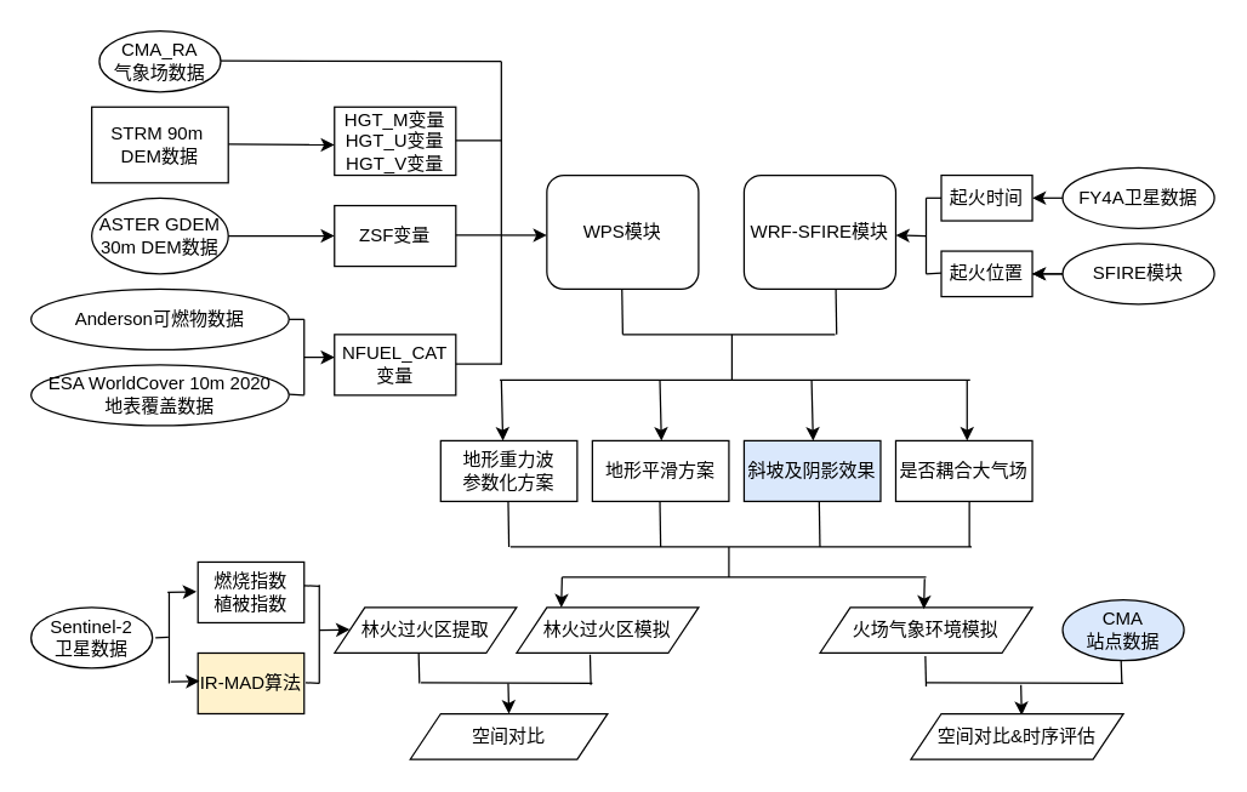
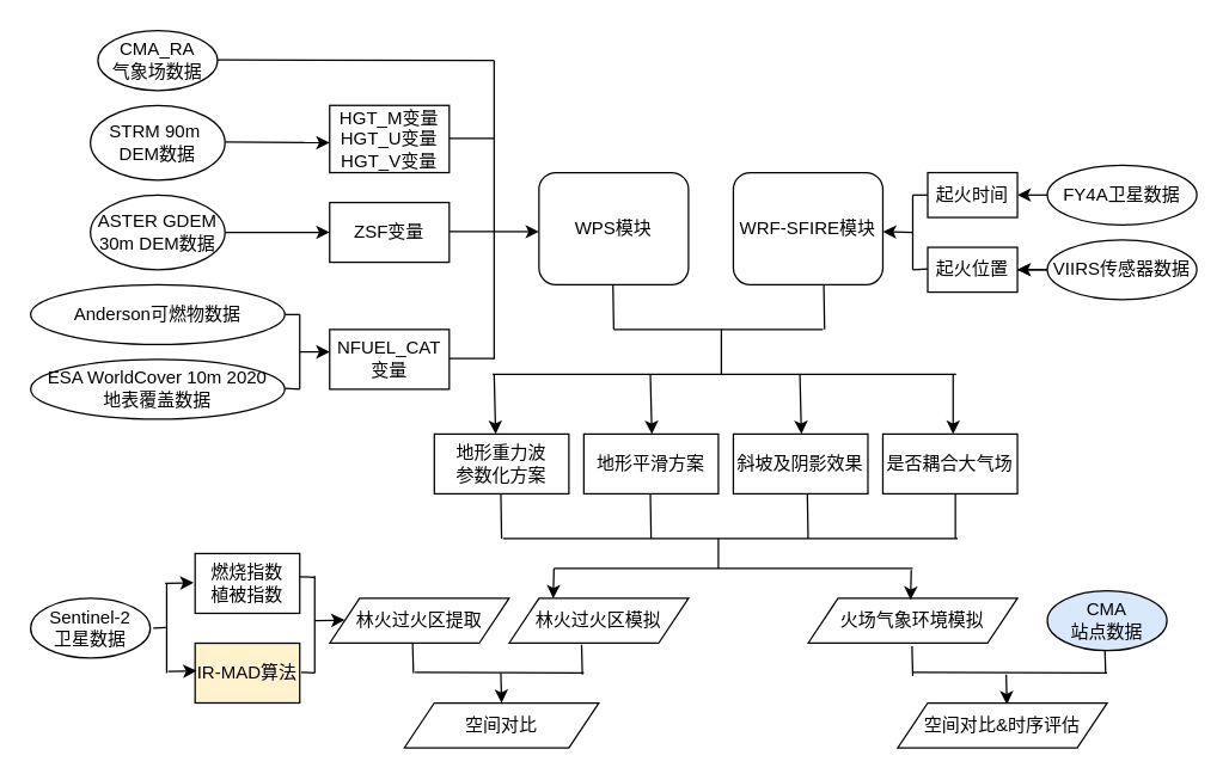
  <mxCell id="0" />
  <mxCell id="1" parent="0" />
  <mxCell id="2" value="CMA_RA&lt;br&gt;气象场数据" style="ellipse;whiteSpace=wrap;html=1;" parent="1" vertex="1"><mxGeometry x="65" y="20" width="80" height="40" as="geometry" /></mxCell>
- <mxCell id="3" value="STRM 90m&amp;nbsp; DEM数据" style="whiteSpace=wrap;html=1;rounded=0;" parent="1" vertex="1"><mxGeometry x="60" y="70" width="90" height="50" as="geometry" /></mxCell>
+ <mxCell id="3" value="STRM 90m&amp;nbsp; DEM数据" style="ellipse;whiteSpace=wrap;html=1;" parent="1" vertex="1"><mxGeometry x="60" y="70" width="90" height="50" as="geometry" /></mxCell>
  <mxCell id="4" value="ESA WorldCover 10m 2020&lt;br style=&quot;border-color: var(--border-color);&quot;&gt;地表覆盖数据" style="ellipse;whiteSpace=wrap;html=1;" parent="1" vertex="1"><mxGeometry x="20" y="240" width="170" height="40" as="geometry" /></mxCell>
  <mxCell id="5" value="Anderson可燃物数据" style="ellipse;whiteSpace=wrap;html=1;" parent="1" vertex="1"><mxGeometry x="20" y="190" width="170" height="40" as="geometry" /></mxCell>
  <mxCell id="6" value="ASTER GDEM 30m DEM数据" style="ellipse;whiteSpace=wrap;html=1;" parent="1" vertex="1"><mxGeometry x="60" y="130" width="90" height="50" as="geometry" /></mxCell>
  <mxCell id="7" value="HGT_M变量&lt;br&gt;HGT_U变量&lt;br&gt;HGT_V变量" style="rounded=0;whiteSpace=wrap;html=1;" parent="1" vertex="1"><mxGeometry x="220" y="70" width="80" height="45" as="geometry" /></mxCell>
  <mxCell id="8" value="ZSF变量" style="rounded=0;whiteSpace=wrap;html=1;" parent="1" vertex="1"><mxGeometry x="220" y="135" width="80" height="40" as="geometry" /></mxCell>
  <mxCell id="9" value="NFUEL_CAT变量" style="rounded=0;whiteSpace=wrap;html=1;" parent="1" vertex="1"><mxGeometry x="220" y="220" width="80" height="40" as="geometry" /></mxCell>
  <mxCell id="10" value="" style="endArrow=classic;html=1;rounded=0;exitX=1;exitY=0.49;exitDx=0;exitDy=0;exitPerimeter=0;" parent="1" source="3" edge="1"><mxGeometry width="50" height="50" relative="1" as="geometry"><mxPoint x="160" y="94.5" as="sourcePoint" /><mxPoint x="220" y="95" as="targetPoint" /></mxGeometry></mxCell>
  <mxCell id="11" value="" style="endArrow=classic;html=1;rounded=0;exitX=1;exitY=0.49;exitDx=0;exitDy=0;exitPerimeter=0;entryX=0;entryY=0.5;entryDx=0;entryDy=0;" parent="1" target="8" edge="1"><mxGeometry width="50" height="50" relative="1" as="geometry"><mxPoint x="150" y="155" as="sourcePoint" /><mxPoint x="210" y="154.5" as="targetPoint" /></mxGeometry></mxCell>
  <mxCell id="12" value="" style="endArrow=classic;html=1;rounded=0;" parent="1" edge="1"><mxGeometry width="50" height="50" relative="1" as="geometry"><mxPoint x="200" y="235" as="sourcePoint" /><mxPoint x="220" y="235" as="targetPoint" /></mxGeometry></mxCell>
  <mxCell id="13" value="" style="endArrow=none;html=1;rounded=0;" parent="1" edge="1"><mxGeometry width="50" height="50" relative="1" as="geometry"><mxPoint x="190" y="210" as="sourcePoint" /><mxPoint x="200" y="210" as="targetPoint" /></mxGeometry></mxCell>
  <mxCell id="14" value="" style="endArrow=none;html=1;rounded=0;" parent="1" edge="1"><mxGeometry width="50" height="50" relative="1" as="geometry"><mxPoint x="190" y="259.5" as="sourcePoint" /><mxPoint x="200" y="260" as="targetPoint" /></mxGeometry></mxCell>
  <mxCell id="15" value="" style="endArrow=none;html=1;rounded=0;" parent="1" edge="1"><mxGeometry width="50" height="50" relative="1" as="geometry"><mxPoint x="200" y="260" as="sourcePoint" /><mxPoint x="200" y="210" as="targetPoint" /></mxGeometry></mxCell>
  <mxCell id="16" value="WPS模块" style="rounded=1;whiteSpace=wrap;html=1;" parent="1" vertex="1"><mxGeometry x="360" y="115" width="100" height="75" as="geometry" /></mxCell>
  <mxCell id="17" value="WRF-SFIRE模块" style="rounded=1;whiteSpace=wrap;html=1;" parent="1" vertex="1"><mxGeometry x="490" y="115" width="100" height="75" as="geometry" /></mxCell>
  <mxCell id="18" value="" style="endArrow=none;html=1;rounded=0;" parent="1" edge="1"><mxGeometry width="50" height="50" relative="1" as="geometry"><mxPoint x="145" y="39.5" as="sourcePoint" /><mxPoint x="330" y="40" as="targetPoint" /></mxGeometry></mxCell>
  <mxCell id="19" value="" style="endArrow=none;html=1;rounded=0;" parent="1" edge="1"><mxGeometry width="50" height="50" relative="1" as="geometry"><mxPoint x="300" y="92" as="sourcePoint" /><mxPoint x="330" y="92" as="targetPoint" /></mxGeometry></mxCell>
  <mxCell id="20" value="" style="endArrow=none;html=1;rounded=0;" parent="1" edge="1"><mxGeometry width="50" height="50" relative="1" as="geometry"><mxPoint x="300" y="154.5" as="sourcePoint" /><mxPoint x="330" y="154.5" as="targetPoint" /></mxGeometry></mxCell>
  <mxCell id="21" value="" style="endArrow=none;html=1;rounded=0;" parent="1" edge="1"><mxGeometry width="50" height="50" relative="1" as="geometry"><mxPoint x="300" y="239.5" as="sourcePoint" /><mxPoint x="330" y="239.5" as="targetPoint" /></mxGeometry></mxCell>
  <mxCell id="22" value="" style="endArrow=none;html=1;rounded=0;" parent="1" edge="1"><mxGeometry width="50" height="50" relative="1" as="geometry"><mxPoint x="330" y="240" as="sourcePoint" /><mxPoint x="330" y="40" as="targetPoint" /></mxGeometry></mxCell>
  <mxCell id="23" value="" style="endArrow=classic;html=1;rounded=0;" parent="1" edge="1"><mxGeometry width="50" height="50" relative="1" as="geometry"><mxPoint x="330" y="154.5" as="sourcePoint" /><mxPoint x="360" y="154.5" as="targetPoint" /></mxGeometry></mxCell>
  <mxCell id="24" value="起火时间" style="rounded=0;whiteSpace=wrap;html=1;" parent="1" vertex="1"><mxGeometry x="620" y="115" width="60" height="30" as="geometry" /></mxCell>
  <mxCell id="25" value="起火位置" style="rounded=0;whiteSpace=wrap;html=1;" parent="1" vertex="1"><mxGeometry x="620" y="165" width="60" height="30" as="geometry" /></mxCell>
  <mxCell id="26" value="FY4A卫星数据" style="ellipse;whiteSpace=wrap;html=1;" parent="1" vertex="1"><mxGeometry x="700" y="110" width="100" height="40" as="geometry" /></mxCell>
  <mxCell id="27" value="" style="edgeStyle=orthogonalEdgeStyle;rounded=0;orthogonalLoop=1;jettySize=auto;html=1;endArrow=open;" parent="1" source="28" target="25" edge="1"><mxGeometry relative="1" as="geometry" /></mxCell>
- <mxCell id="28" value="SFIRE模块" style="ellipse;whiteSpace=wrap;html=1;" parent="1" vertex="1"><mxGeometry x="700" y="160" width="100" height="40" as="geometry" /></mxCell>
+ <mxCell id="28" value="VIIRS传感器数据" style="ellipse;whiteSpace=wrap;html=1;" parent="1" vertex="1"><mxGeometry x="700" y="160" width="100" height="40" as="geometry" /></mxCell>
  <mxCell id="29" value="" style="endArrow=classic;html=1;rounded=0;" parent="1" edge="1"><mxGeometry width="50" height="50" relative="1" as="geometry"><mxPoint x="700" y="130" as="sourcePoint" /><mxPoint x="680" y="130" as="targetPoint" /></mxGeometry></mxCell>
  <mxCell id="30" value="" style="endArrow=classic;html=1;rounded=0;" parent="1" edge="1"><mxGeometry width="50" height="50" relative="1" as="geometry"><mxPoint x="700" y="180" as="sourcePoint" /><mxPoint x="680" y="180" as="targetPoint" /></mxGeometry></mxCell>
  <mxCell id="31" value="" style="endArrow=none;html=1;rounded=0;" parent="1" edge="1"><mxGeometry width="50" height="50" relative="1" as="geometry"><mxPoint x="610" y="130" as="sourcePoint" /><mxPoint x="620" y="130" as="targetPoint" /></mxGeometry></mxCell>
  <mxCell id="32" value="" style="endArrow=none;html=1;rounded=0;" parent="1" edge="1"><mxGeometry width="50" height="50" relative="1" as="geometry"><mxPoint x="610" y="180" as="sourcePoint" /><mxPoint x="620" y="179.5" as="targetPoint" /></mxGeometry></mxCell>
  <mxCell id="33" value="" style="endArrow=none;html=1;rounded=0;" parent="1" edge="1"><mxGeometry width="50" height="50" relative="1" as="geometry"><mxPoint x="610" y="180" as="sourcePoint" /><mxPoint x="610" y="130" as="targetPoint" /></mxGeometry></mxCell>
  <mxCell id="34" value="" style="endArrow=classic;html=1;rounded=0;" parent="1" edge="1"><mxGeometry width="50" height="50" relative="1" as="geometry"><mxPoint x="610" y="155" as="sourcePoint" /><mxPoint x="590" y="154.5" as="targetPoint" /></mxGeometry></mxCell>
  <mxCell id="35" value="" style="endArrow=none;html=1;rounded=0;" parent="1" edge="1"><mxGeometry width="50" height="50" relative="1" as="geometry"><mxPoint x="410" y="220" as="sourcePoint" /><mxPoint x="409.5" y="190" as="targetPoint" /></mxGeometry></mxCell>
  <mxCell id="36" value="" style="endArrow=none;html=1;rounded=0;" parent="1" edge="1"><mxGeometry width="50" height="50" relative="1" as="geometry"><mxPoint x="551" y="220" as="sourcePoint" /><mxPoint x="550.5" y="190" as="targetPoint" /></mxGeometry></mxCell>
  <mxCell id="37" value="" style="endArrow=none;html=1;rounded=0;" parent="1" edge="1"><mxGeometry width="50" height="50" relative="1" as="geometry"><mxPoint x="410" y="220" as="sourcePoint" /><mxPoint x="550" y="220" as="targetPoint" /></mxGeometry></mxCell>
  <mxCell id="38" value="" style="endArrow=classic;html=1;rounded=0;" parent="1" edge="1"><mxGeometry width="50" height="50" relative="1" as="geometry"><mxPoint x="330" y="250" as="sourcePoint" /><mxPoint x="331" y="290" as="targetPoint" /></mxGeometry></mxCell>
  <mxCell id="39" value="地形重力波&lt;br&gt;参数化方案" style="rounded=0;whiteSpace=wrap;html=1;" parent="1" vertex="1"><mxGeometry x="290" y="290" width="90" height="40" as="geometry" /></mxCell>
  <mxCell id="40" value="" style="endArrow=none;html=1;rounded=0;" parent="1" edge="1"><mxGeometry width="50" height="50" relative="1" as="geometry"><mxPoint x="482" y="250" as="sourcePoint" /><mxPoint x="482" y="220" as="targetPoint" /></mxGeometry></mxCell>
  <mxCell id="41" value="" style="endArrow=none;html=1;rounded=0;" parent="1" edge="1"><mxGeometry width="50" height="50" relative="1" as="geometry"><mxPoint x="329" y="250" as="sourcePoint" /><mxPoint x="639" y="250" as="targetPoint" /></mxGeometry></mxCell>
  <mxCell id="42" value="地形平滑方案" style="rounded=0;whiteSpace=wrap;html=1;" parent="1" vertex="1"><mxGeometry x="390" y="290" width="90" height="40" as="geometry" /></mxCell>
- <mxCell id="43" value="斜坡及阴影效果" style="rounded=0;whiteSpace=wrap;html=1;fillColor=#dae8fc;" parent="1" vertex="1"><mxGeometry x="490" y="290" width="90" height="40" as="geometry" /></mxCell>
+ <mxCell id="43" value="斜坡及阴影效果" style="rounded=0;whiteSpace=wrap;html=1;" parent="1" vertex="1"><mxGeometry x="490" y="290" width="90" height="40" as="geometry" /></mxCell>
  <mxCell id="44" value="是否耦合大气场" style="rounded=0;whiteSpace=wrap;html=1;" parent="1" vertex="1"><mxGeometry x="590" y="290" width="90" height="40" as="geometry" /></mxCell>
  <mxCell id="45" value="" style="endArrow=classic;html=1;rounded=0;" parent="1" edge="1"><mxGeometry width="50" height="50" relative="1" as="geometry"><mxPoint x="637" y="250" as="sourcePoint" /><mxPoint x="637" y="290" as="targetPoint" /></mxGeometry></mxCell>
  <mxCell id="46" value="" style="endArrow=classic;html=1;rounded=0;" parent="1" edge="1"><mxGeometry width="50" height="50" relative="1" as="geometry"><mxPoint x="434.5" y="250" as="sourcePoint" /><mxPoint x="435.5" y="290" as="targetPoint" /></mxGeometry></mxCell>
  <mxCell id="47" value="" style="endArrow=classic;html=1;rounded=0;" parent="1" edge="1"><mxGeometry width="50" height="50" relative="1" as="geometry"><mxPoint x="534.5" y="250" as="sourcePoint" /><mxPoint x="535.5" y="290" as="targetPoint" /></mxGeometry></mxCell>
  <mxCell id="48" value="" style="endArrow=none;html=1;rounded=0;" parent="1" edge="1"><mxGeometry width="50" height="50" relative="1" as="geometry"><mxPoint x="335" y="360" as="sourcePoint" /><mxPoint x="334.5" y="330" as="targetPoint" /></mxGeometry></mxCell>
  <mxCell id="49" value="" style="endArrow=none;html=1;rounded=0;" parent="1" edge="1"><mxGeometry width="50" height="50" relative="1" as="geometry"><mxPoint x="638.5" y="330" as="sourcePoint" /><mxPoint x="638.5" y="360" as="targetPoint" /></mxGeometry></mxCell>
  <mxCell id="50" value="" style="endArrow=none;html=1;rounded=0;" parent="1" edge="1"><mxGeometry width="50" height="50" relative="1" as="geometry"><mxPoint x="336" y="360" as="sourcePoint" /><mxPoint x="640" y="360" as="targetPoint" /></mxGeometry></mxCell>
  <mxCell id="51" value="" style="endArrow=none;html=1;rounded=0;" parent="1" edge="1"><mxGeometry width="50" height="50" relative="1" as="geometry"><mxPoint x="435" y="360" as="sourcePoint" /><mxPoint x="434.5" y="330" as="targetPoint" /></mxGeometry></mxCell>
  <mxCell id="52" value="" style="endArrow=none;html=1;rounded=0;" parent="1" edge="1"><mxGeometry width="50" height="50" relative="1" as="geometry"><mxPoint x="540" y="360" as="sourcePoint" /><mxPoint x="539.5" y="330" as="targetPoint" /></mxGeometry></mxCell>
  <mxCell id="53" value="" style="endArrow=classic;html=1;rounded=0;" parent="1" edge="1"><mxGeometry width="50" height="50" relative="1" as="geometry"><mxPoint x="370" y="380" as="sourcePoint" /><mxPoint x="369.5" y="400" as="targetPoint" /></mxGeometry></mxCell>
  <mxCell id="54" value="林火过火区模拟" style="shape=parallelogram;perimeter=parallelogramPerimeter;whiteSpace=wrap;html=1;fixedSize=1;" parent="1" vertex="1"><mxGeometry x="340" y="400" width="120" height="30" as="geometry" /></mxCell>
  <mxCell id="55" value="火场气象环境模拟" style="shape=parallelogram;perimeter=parallelogramPerimeter;whiteSpace=wrap;html=1;fixedSize=1;" parent="1" vertex="1"><mxGeometry x="540" y="400" width="140" height="30" as="geometry" /></mxCell>
  <mxCell id="56" value="" style="endArrow=none;html=1;rounded=0;" parent="1" edge="1"><mxGeometry width="50" height="50" relative="1" as="geometry"><mxPoint x="480" y="380" as="sourcePoint" /><mxPoint x="480" y="360" as="targetPoint" /></mxGeometry></mxCell>
  <mxCell id="57" value="" style="endArrow=none;html=1;rounded=0;" parent="1" edge="1"><mxGeometry width="50" height="50" relative="1" as="geometry"><mxPoint x="370" y="380" as="sourcePoint" /><mxPoint x="610" y="380" as="targetPoint" /></mxGeometry></mxCell>
  <mxCell id="58" value="" style="endArrow=classic;html=1;rounded=0;" parent="1" edge="1"><mxGeometry width="50" height="50" relative="1" as="geometry"><mxPoint x="609" y="381" as="sourcePoint" /><mxPoint x="608.5" y="401" as="targetPoint" /></mxGeometry></mxCell>
  <mxCell id="59" value="Sentinel-2&lt;br&gt;卫星数据" style="ellipse;whiteSpace=wrap;html=1;" parent="1" vertex="1"><mxGeometry x="20" y="400" width="80" height="40" as="geometry" /></mxCell>
  <mxCell id="60" value="林火过火区提取" style="shape=parallelogram;perimeter=parallelogramPerimeter;whiteSpace=wrap;html=1;fixedSize=1;" parent="1" vertex="1"><mxGeometry x="220" y="400" width="120" height="30" as="geometry" /></mxCell>
  <mxCell id="61" value="燃烧指数&lt;br&gt;植被指数" style="rounded=0;whiteSpace=wrap;html=1;" parent="1" vertex="1"><mxGeometry x="130" y="370" width="70" height="40" as="geometry" /></mxCell>
  <mxCell id="62" value="IR-MAD算法" style="rounded=0;whiteSpace=wrap;html=1;fillColor=#fff2cc;" parent="1" vertex="1"><mxGeometry x="130" y="430" width="70" height="40" as="geometry" /></mxCell>
  <mxCell id="63" value="" style="endArrow=none;html=1;rounded=0;" parent="1" edge="1"><mxGeometry width="50" height="50" relative="1" as="geometry"><mxPoint x="102" y="420" as="sourcePoint" /><mxPoint x="110.5" y="419.5" as="targetPoint" /></mxGeometry></mxCell>
  <mxCell id="64" value="" style="endArrow=none;html=1;rounded=0;" parent="1" edge="1"><mxGeometry width="50" height="50" relative="1" as="geometry"><mxPoint x="111" y="450" as="sourcePoint" /><mxPoint x="111" y="390" as="targetPoint" /></mxGeometry></mxCell>
  <mxCell id="65" value="" style="endArrow=classic;html=1;rounded=0;" parent="1" edge="1"><mxGeometry width="50" height="50" relative="1" as="geometry"><mxPoint x="120" y="390" as="sourcePoint" /><mxPoint x="129" y="389.5" as="targetPoint" /><Array as="points"><mxPoint x="110" y="390" /></Array></mxGeometry></mxCell>
  <mxCell id="66" value="" style="endArrow=classic;html=1;rounded=0;" parent="1" edge="1"><mxGeometry width="50" height="50" relative="1" as="geometry"><mxPoint x="122" y="449" as="sourcePoint" /><mxPoint x="131" y="448.5" as="targetPoint" /><Array as="points"><mxPoint x="112" y="449" /></Array></mxGeometry></mxCell>
  <mxCell id="67" value="" style="endArrow=none;html=1;rounded=0;" parent="1" edge="1"><mxGeometry width="50" height="50" relative="1" as="geometry"><mxPoint x="210" y="450" as="sourcePoint" /><mxPoint x="210" y="385" as="targetPoint" /></mxGeometry></mxCell>
  <mxCell id="68" value="" style="endArrow=classic;html=1;rounded=0;" parent="1" edge="1"><mxGeometry width="50" height="50" relative="1" as="geometry"><mxPoint x="210" y="415" as="sourcePoint" /><mxPoint x="230" y="414.5" as="targetPoint" /></mxGeometry></mxCell>
  <mxCell id="69" value="" style="endArrow=none;html=1;rounded=0;" parent="1" edge="1"><mxGeometry width="50" height="50" relative="1" as="geometry"><mxPoint x="200" y="385.5" as="sourcePoint" /><mxPoint x="210" y="386" as="targetPoint" /></mxGeometry></mxCell>
  <mxCell id="70" value="" style="endArrow=none;html=1;rounded=0;" parent="1" edge="1"><mxGeometry width="50" height="50" relative="1" as="geometry"><mxPoint x="201" y="449.5" as="sourcePoint" /><mxPoint x="210" y="450" as="targetPoint" /></mxGeometry></mxCell>
  <mxCell id="71" value="CMA&lt;br&gt;站点数据" style="ellipse;whiteSpace=wrap;html=1;fillColor=#dae8fc;" parent="1" vertex="1"><mxGeometry x="700" y="395" width="80" height="40" as="geometry" /></mxCell>
  <mxCell id="72" value="" style="endArrow=none;html=1;rounded=0;" parent="1" edge="1"><mxGeometry width="50" height="50" relative="1" as="geometry"><mxPoint x="276" y="450" as="sourcePoint" /><mxPoint x="275.5" y="430" as="targetPoint" /></mxGeometry></mxCell>
  <mxCell id="73" value="" style="endArrow=none;html=1;rounded=0;" parent="1" edge="1"><mxGeometry width="50" height="50" relative="1" as="geometry"><mxPoint x="277" y="449.5" as="sourcePoint" /><mxPoint x="390" y="450" as="targetPoint" /></mxGeometry></mxCell>
  <mxCell id="74" value="" style="endArrow=none;html=1;rounded=0;" parent="1" edge="1"><mxGeometry width="50" height="50" relative="1" as="geometry"><mxPoint x="610" y="449.5" as="sourcePoint" /><mxPoint x="740" y="450" as="targetPoint" /></mxGeometry></mxCell>
  <mxCell id="75" value="" style="endArrow=none;html=1;rounded=0;" parent="1" edge="1"><mxGeometry width="50" height="50" relative="1" as="geometry"><mxPoint x="389" y="451" as="sourcePoint" /><mxPoint x="388.5" y="431" as="targetPoint" /></mxGeometry></mxCell>
  <mxCell id="76" value="" style="endArrow=none;html=1;rounded=0;" parent="1" edge="1"><mxGeometry width="50" height="50" relative="1" as="geometry"><mxPoint x="610" y="452" as="sourcePoint" /><mxPoint x="609.5" y="432" as="targetPoint" /></mxGeometry></mxCell>
  <mxCell id="77" value="" style="endArrow=none;html=1;rounded=0;" parent="1" edge="1"><mxGeometry width="50" height="50" relative="1" as="geometry"><mxPoint x="739" y="450" as="sourcePoint" /><mxPoint x="738.5" y="435" as="targetPoint" /></mxGeometry></mxCell>
  <mxCell id="78" value="" style="endArrow=classic;html=1;rounded=0;" parent="1" edge="1"><mxGeometry width="50" height="50" relative="1" as="geometry"><mxPoint x="334.5" y="450" as="sourcePoint" /><mxPoint x="335" y="470" as="targetPoint" /></mxGeometry></mxCell>
  <mxCell id="79" value="" style="endArrow=classic;html=1;rounded=0;" parent="1" edge="1"><mxGeometry width="50" height="50" relative="1" as="geometry"><mxPoint x="672.5" y="451" as="sourcePoint" /><mxPoint x="673" y="471" as="targetPoint" /></mxGeometry></mxCell>
  <mxCell id="80" value="空间对比" style="shape=parallelogram;perimeter=parallelogramPerimeter;whiteSpace=wrap;html=1;fixedSize=1;" parent="1" vertex="1"><mxGeometry x="270" y="470" width="130" height="30" as="geometry" /></mxCell>
  <mxCell id="81" value="空间对比&amp;amp;时序评估" style="shape=parallelogram;perimeter=parallelogramPerimeter;whiteSpace=wrap;html=1;fixedSize=1;" parent="1" vertex="1"><mxGeometry x="600" y="470" width="140" height="30" as="geometry" /></mxCell>
